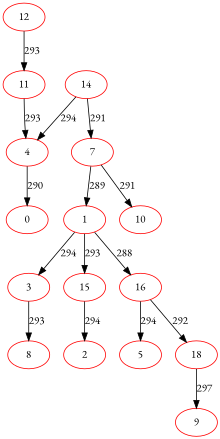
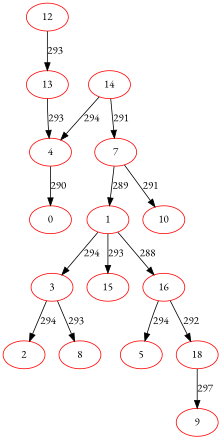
  digraph {
    fontname="EB Garamond"
    node [color=red fontname="EB Garamond"]
    edge [fontname="EB Garamond"]
    12
-   13 [label=11]
+   13
    4
    14
    7
    n6 [label=0]
    1
    10
    3
    15
    16
    2
    8
    5
    n15 [label=18]
    9
    12 -> 13 [label=293]
    13 -> 4 [label=293]
    4 -> n6 [label=290]
    14 -> 4 [label=294]
    14 -> 7 [label=291]
    7 -> 1 [label=289]
    7 -> 10 [label=291]
    1 -> 3 [label=294]
    1 -> 15 [label=293]
    1 -> 16 [label=288]
-   15 -> 2 [label=294]
+   3 -> 2 [label=294]
    3 -> 8 [label=293]
    16 -> 5 [label=294]
    16 -> n15 [label=292]
    n15 -> 9 [label=297]
  }
